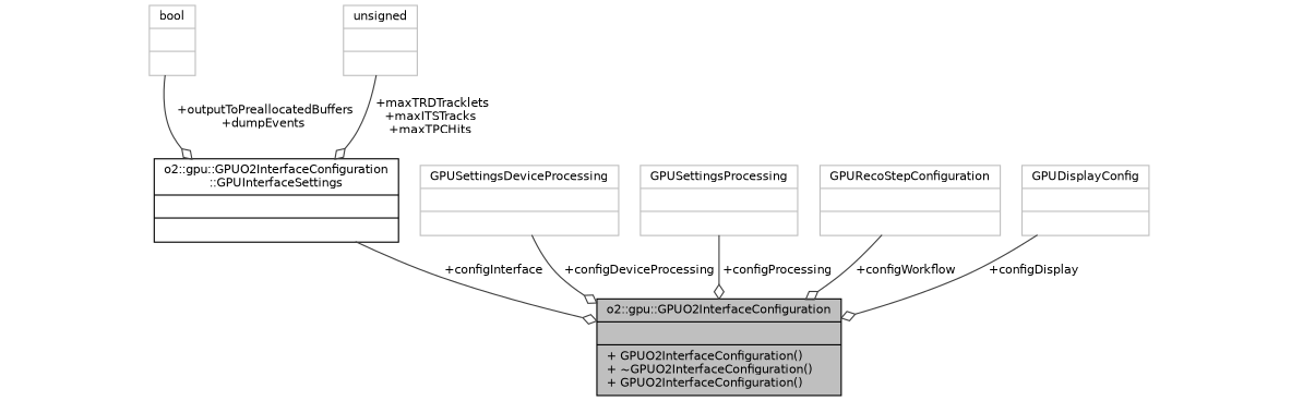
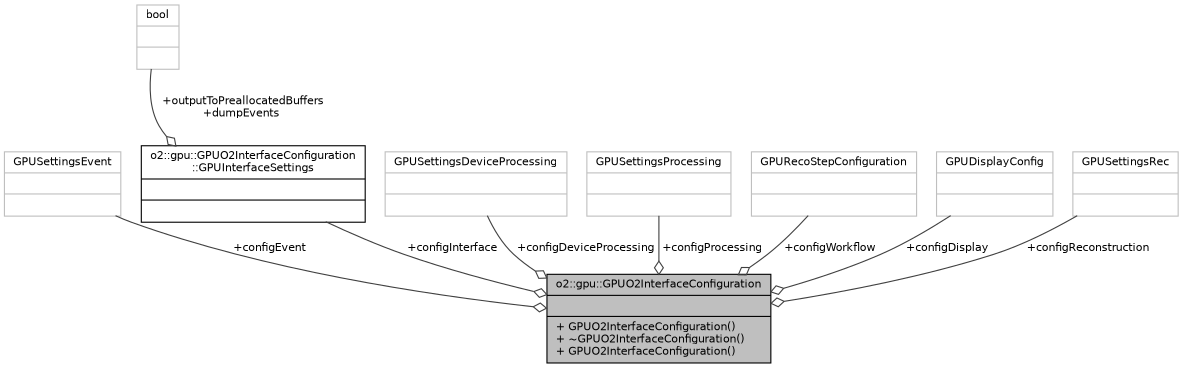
  digraph {
    node [color=grey75 fontname=Helvetica fontsize=10 shape=record]
    edge [arrowhead=odiamond color=grey25 fontname=Helvetica fontsize=10 labelfontname=Helvetica labelfontsize=10 style=solid]
    n1 [color=black fillcolor=grey75 fontcolor=black height=0.2 label="{o2::gpu::GPUO2InterfaceConfiguration\n||+ GPUO2InterfaceConfiguration()\l+ ~GPUO2InterfaceConfiguration()\l+ GPUO2InterfaceConfiguration()\l}" style=filled width=0.4]
+   n2 [height=0.2 label="{GPUSettingsEvent\n||}" width=0.4]
    n3 [color=black height=0.2 label="{o2::gpu::GPUO2InterfaceConfiguration\l::GPUInterfaceSettings\n||}" width=0.4]
    n4 [height=0.2 label="{bool\n||}" width=0.4]
-   n5 [height=0.2 label="{unsigned\n||}" width=0.4]
    n6 [height=0.2 label="{GPUSettingsDeviceProcessing\n||}" width=0.4]
    n7 [height=0.2 label="{GPUSettingsProcessing\n||}" width=0.4]
    n8 [height=0.2 label="{GPURecoStepConfiguration\n||}" width=0.4]
    n9 [height=0.2 label="{GPUDisplayConfig\n||}" width=0.4]
+   n10 [height=0.2 label="{GPUSettingsRec\n||}" width=0.4]
+   n2 -> n1 [label=" +configEvent"]
    n3 -> n1 [label=" +configInterface"]
    n4 -> n3 [label=" +outputToPreallocatedBuffers\n+dumpEvents"]
-   n5 -> n3 [label=" +maxTRDTracklets\n+maxITSTracks\n+maxTPCHits"]
    n6 -> n1 [label=" +configDeviceProcessing"]
    n7 -> n1 [label=" +configProcessing"]
    n8 -> n1 [label=" +configWorkflow"]
    n9 -> n1 [label=" +configDisplay"]
+   n10 -> n1 [label=" +configReconstruction"]
  }
